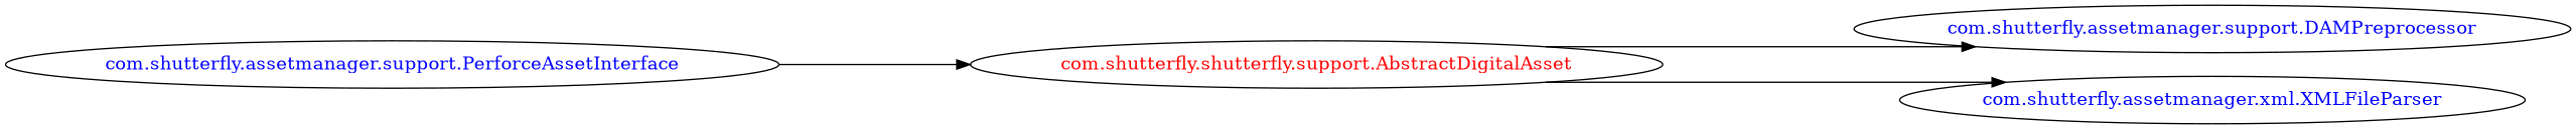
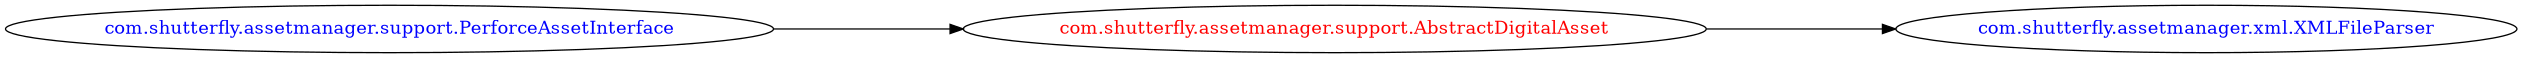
  digraph {
    concentrate=true
    rankdir=LR
    ranksep=2.0
    splines=ortho
    node [fontcolor=blue]
-   "com.shutterfly.assetmanager.support.AbstractDigitalAsset" [fontcolor=red label="com.shutterfly.shutterfly.support.AbstractDigitalAsset"]
-   "com.shutterfly.assetmanager.support.DAMPreprocessor"
+   "com.shutterfly.assetmanager.support.AbstractDigitalAsset" [fontcolor=red]
    "com.shutterfly.assetmanager.xml.XMLFileParser"
    "com.shutterfly.assetmanager.support.PerforceAssetInterface"
-   "com.shutterfly.assetmanager.support.AbstractDigitalAsset" -> "com.shutterfly.assetmanager.support.DAMPreprocessor"
    "com.shutterfly.assetmanager.support.AbstractDigitalAsset" -> "com.shutterfly.assetmanager.xml.XMLFileParser"
    "com.shutterfly.assetmanager.support.PerforceAssetInterface" -> "com.shutterfly.assetmanager.support.AbstractDigitalAsset"
  }
